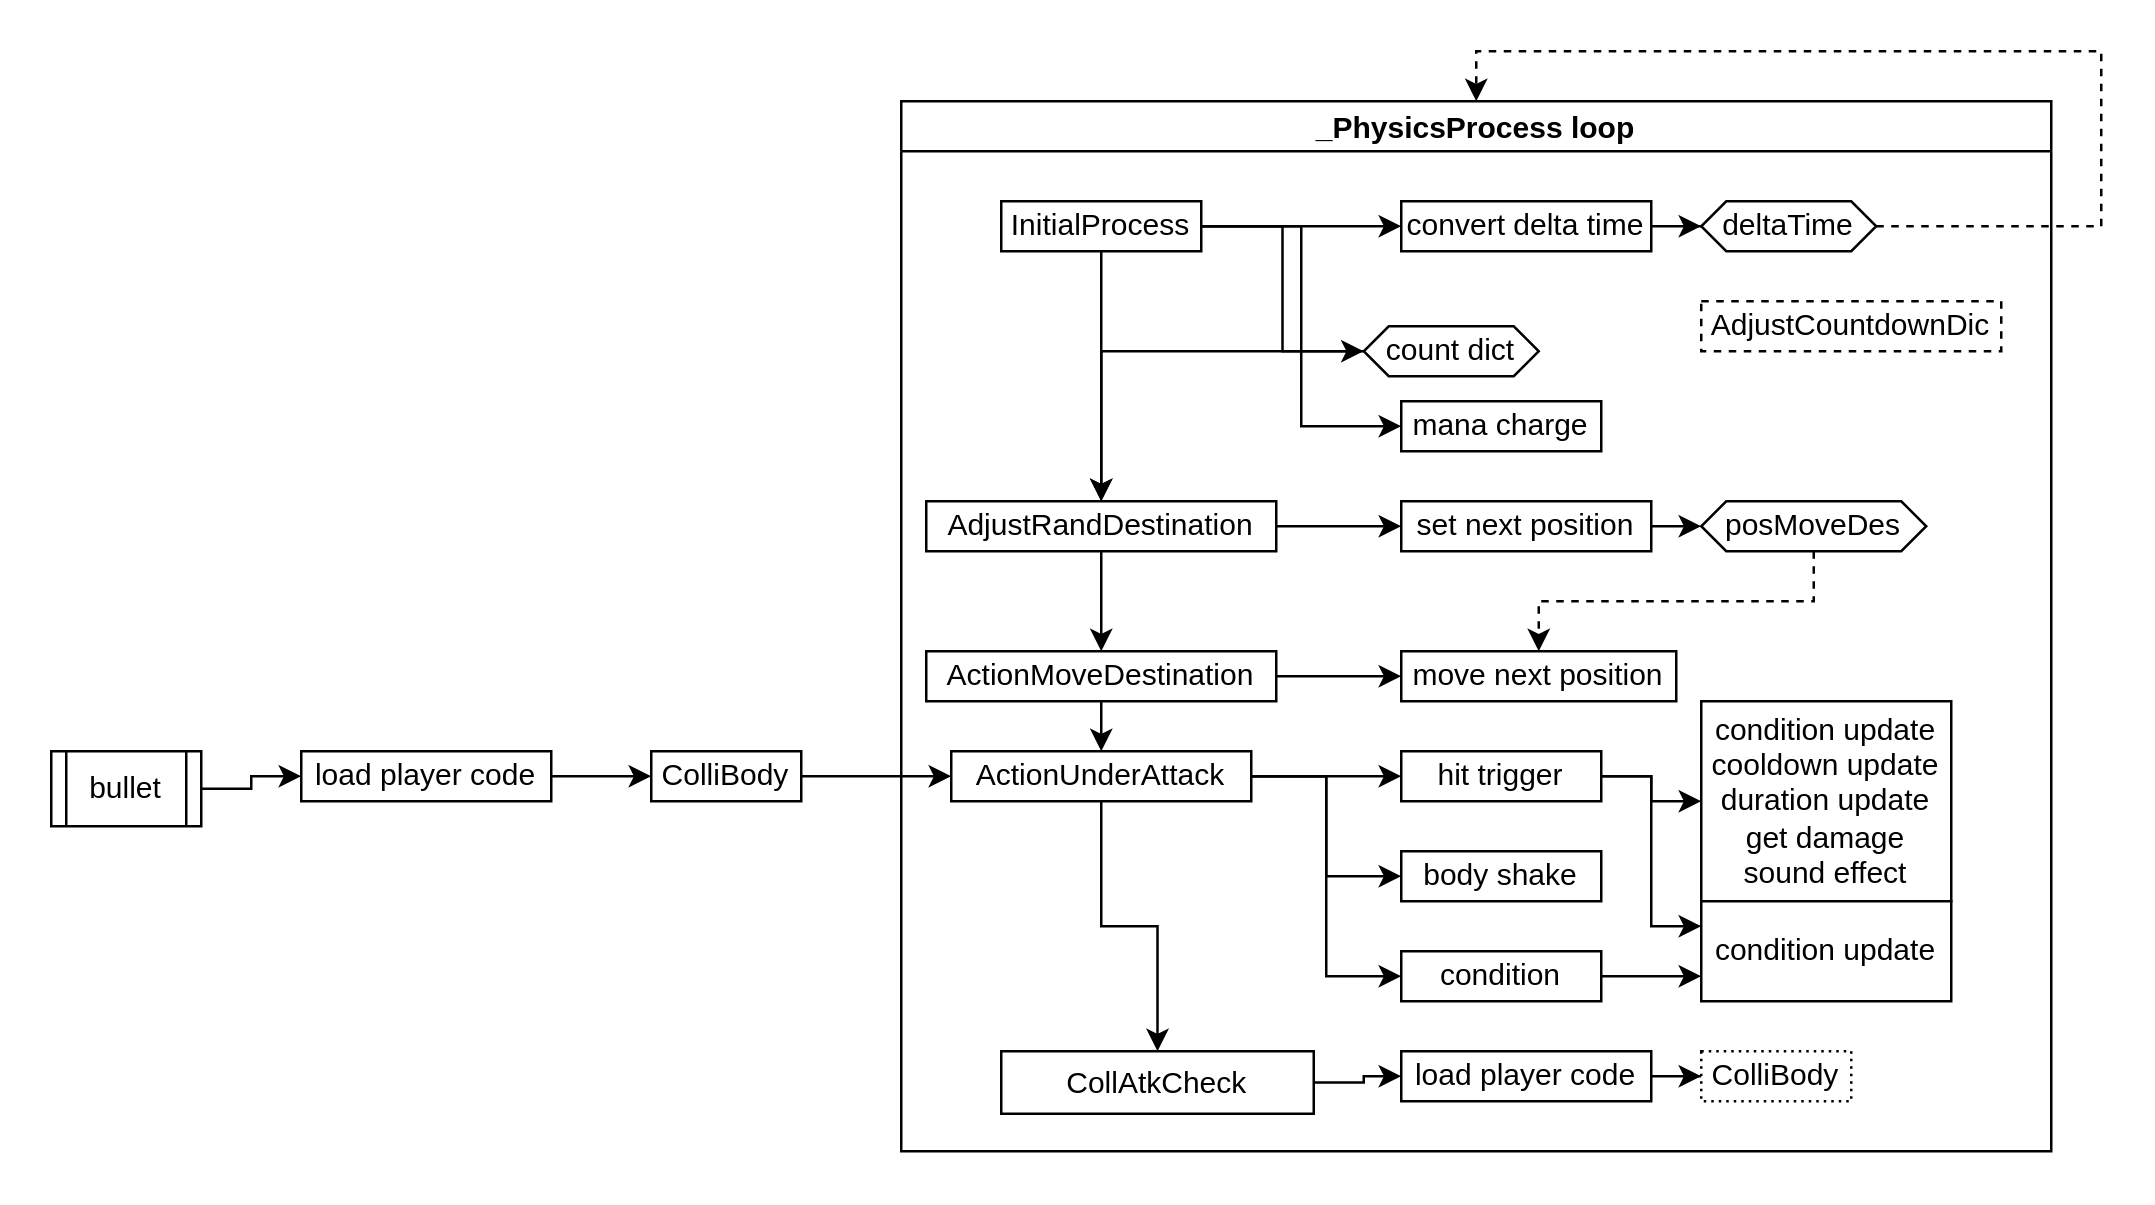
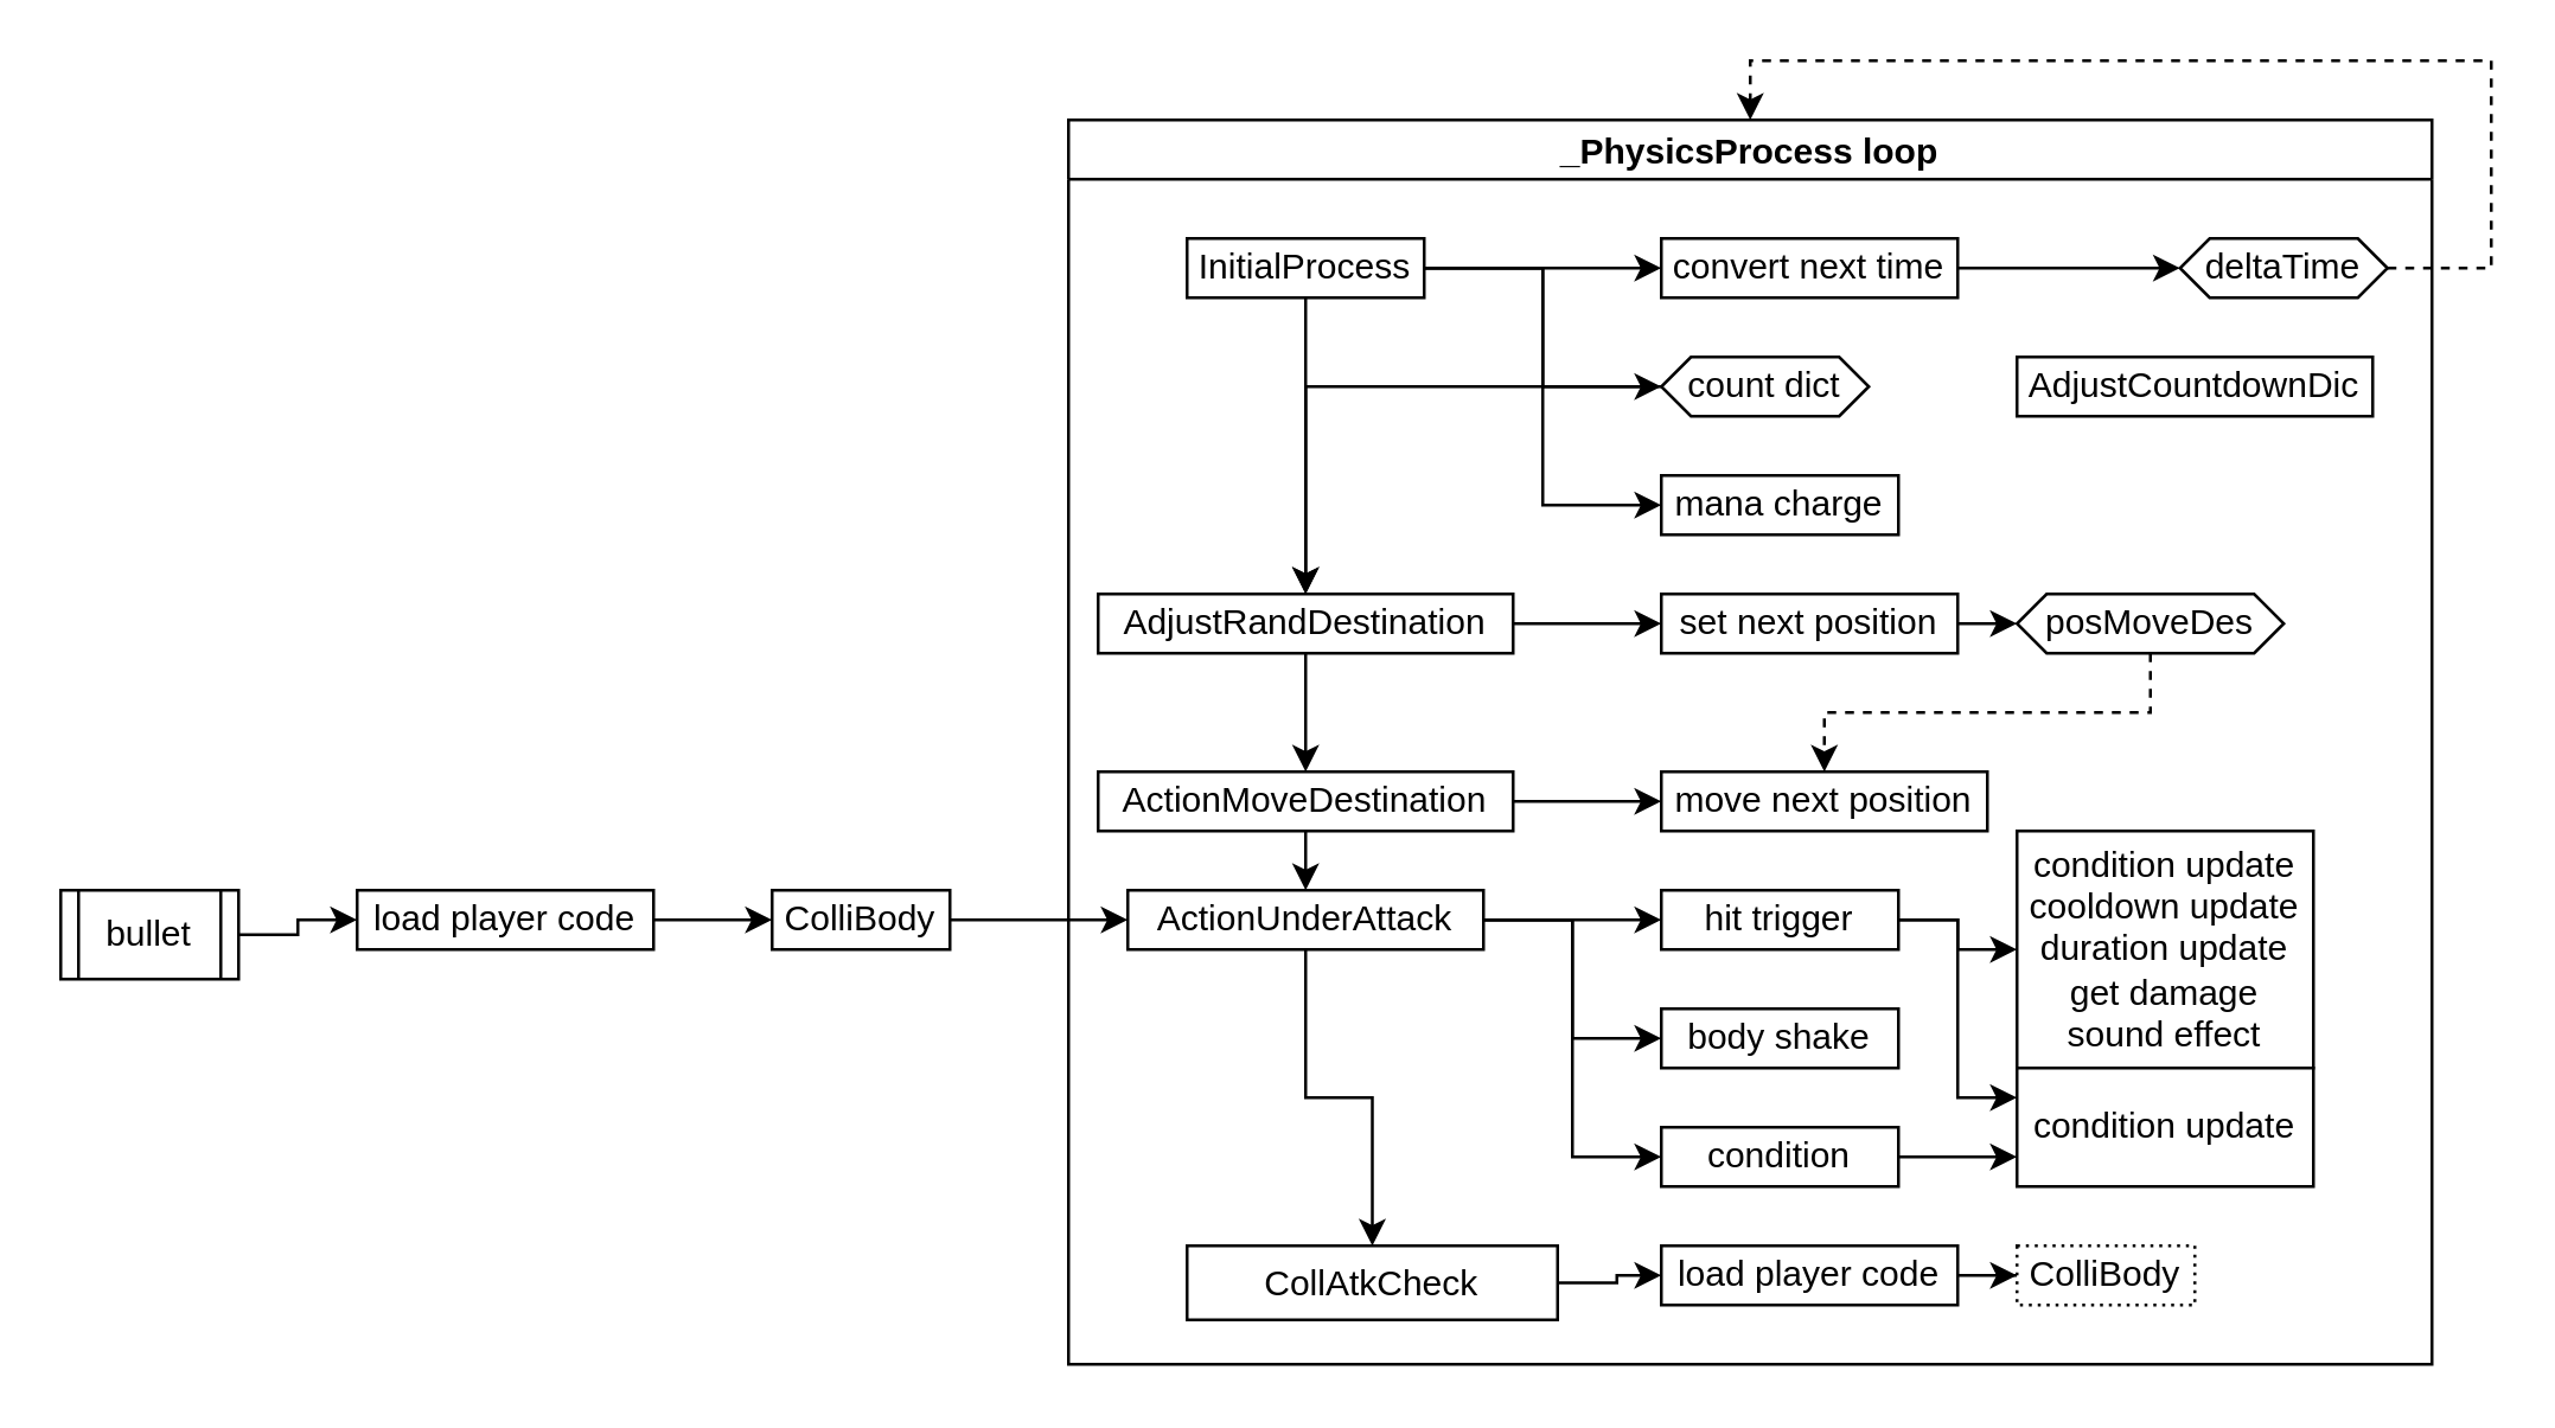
  <mxCell id="0" />
  <mxCell id="1" parent="0" />
  <mxCell id="2" value="_PhysicsProcess loop" style="swimlane;startSize=20;" vertex="1" parent="1"><mxGeometry x="360" y="40" width="460" height="420" as="geometry" /></mxCell>
- <mxCell id="3" value="AdjustCountdownDic" style="rounded=0;whiteSpace=wrap;html=1;dashed=1;" vertex="1" parent="2"><mxGeometry x="320" y="80" width="120" height="20" as="geometry" /></mxCell>
+ <mxCell id="3" value="AdjustCountdownDic" style="rounded=0;whiteSpace=wrap;html=1;" vertex="1" parent="2"><mxGeometry x="320" y="80" width="120" height="20" as="geometry" /></mxCell>
  <mxCell id="4" style="edgeStyle=orthogonalEdgeStyle;rounded=0;orthogonalLoop=1;jettySize=auto;html=1;" edge="1" parent="2" source="5" target="9"><mxGeometry relative="1" as="geometry" /></mxCell>
- <mxCell id="5" value="count dict" style="shape=hexagon;perimeter=hexagonPerimeter2;whiteSpace=wrap;html=1;fixedSize=1;size=10;" vertex="1" parent="2"><mxGeometry x="185" y="90" width="70" height="20" as="geometry" /></mxCell>
+ <mxCell id="5" value="count dict" style="shape=hexagon;perimeter=hexagonPerimeter2;whiteSpace=wrap;html=1;fixedSize=1;size=10;" vertex="1" parent="2"><mxGeometry x="200" y="80" width="70" height="20" as="geometry" /></mxCell>
  <mxCell id="6" value="mana charge" style="rounded=0;whiteSpace=wrap;html=1;" vertex="1" parent="2"><mxGeometry x="200" y="120" width="80" height="20" as="geometry" /></mxCell>
  <mxCell id="7" style="edgeStyle=orthogonalEdgeStyle;rounded=0;orthogonalLoop=1;jettySize=auto;html=1;entryX=0;entryY=0.5;entryDx=0;entryDy=0;" edge="1" parent="2" source="9" target="10"><mxGeometry relative="1" as="geometry" /></mxCell>
  <mxCell id="8" style="edgeStyle=orthogonalEdgeStyle;rounded=0;orthogonalLoop=1;jettySize=auto;html=1;entryX=0.5;entryY=0;entryDx=0;entryDy=0;" edge="1" parent="2" source="9" target="12"><mxGeometry relative="1" as="geometry" /></mxCell>
  <mxCell id="9" value="AdjustRandDestination" style="rounded=0;whiteSpace=wrap;html=1;" vertex="1" parent="2"><mxGeometry x="10" y="160" width="140" height="20" as="geometry" /></mxCell>
  <mxCell id="10" value="set next position" style="rounded=0;whiteSpace=wrap;html=1;" vertex="1" parent="2"><mxGeometry x="200" y="160" width="100" height="20" as="geometry" /></mxCell>
  <mxCell id="11" style="edgeStyle=orthogonalEdgeStyle;rounded=0;orthogonalLoop=1;jettySize=auto;html=1;entryX=0;entryY=0.5;entryDx=0;entryDy=0;" edge="1" parent="2" source="12" target="13"><mxGeometry relative="1" as="geometry" /></mxCell>
  <mxCell id="12" value="ActionMoveDestination" style="rounded=0;whiteSpace=wrap;html=1;" vertex="1" parent="2"><mxGeometry x="10" y="220" width="140" height="20" as="geometry" /></mxCell>
  <mxCell id="13" value="move next position" style="rounded=0;whiteSpace=wrap;html=1;" vertex="1" parent="2"><mxGeometry x="200" y="220" width="110" height="20" as="geometry" /></mxCell>
  <mxCell id="14" style="edgeStyle=orthogonalEdgeStyle;rounded=0;orthogonalLoop=1;jettySize=auto;html=1;entryX=0.5;entryY=0;entryDx=0;entryDy=0;dashed=1;" edge="1" parent="2" source="15" target="13"><mxGeometry relative="1" as="geometry"><Array as="points"><mxPoint x="365" y="200" /><mxPoint x="255" y="200" /></Array></mxGeometry></mxCell>
  <mxCell id="15" value="posMoveDes" style="shape=hexagon;perimeter=hexagonPerimeter2;whiteSpace=wrap;html=1;fixedSize=1;size=10;" vertex="1" parent="2"><mxGeometry x="320" y="160" width="90" height="20" as="geometry" /></mxCell>
  <mxCell id="16" value="" style="endArrow=classic;html=1;rounded=0;exitX=1;exitY=0.5;exitDx=0;exitDy=0;entryX=0;entryY=0.5;entryDx=0;entryDy=0;" edge="1" parent="2" source="10" target="15"><mxGeometry width="50" height="50" relative="1" as="geometry"><mxPoint x="50" y="260" as="sourcePoint" /><mxPoint x="100" y="210" as="targetPoint" /></mxGeometry></mxCell>
  <mxCell id="17" style="edgeStyle=orthogonalEdgeStyle;rounded=0;orthogonalLoop=1;jettySize=auto;html=1;entryX=0;entryY=0.5;entryDx=0;entryDy=0;" edge="1" parent="2" source="21" target="22"><mxGeometry relative="1" as="geometry" /></mxCell>
  <mxCell id="18" style="edgeStyle=orthogonalEdgeStyle;rounded=0;orthogonalLoop=1;jettySize=auto;html=1;entryX=0;entryY=0.5;entryDx=0;entryDy=0;" edge="1" parent="2" source="21" target="23"><mxGeometry relative="1" as="geometry" /></mxCell>
  <mxCell id="19" style="edgeStyle=orthogonalEdgeStyle;rounded=0;orthogonalLoop=1;jettySize=auto;html=1;entryX=0;entryY=0.5;entryDx=0;entryDy=0;" edge="1" parent="2" source="21" target="24"><mxGeometry relative="1" as="geometry" /></mxCell>
  <mxCell id="20" style="edgeStyle=orthogonalEdgeStyle;rounded=0;orthogonalLoop=1;jettySize=auto;html=1;entryX=0.5;entryY=0;entryDx=0;entryDy=0;" edge="1" parent="2" source="21" target="31"><mxGeometry relative="1" as="geometry" /></mxCell>
  <mxCell id="21" value="ActionUnderAttack" style="rounded=0;whiteSpace=wrap;html=1;" vertex="1" parent="2"><mxGeometry x="20" y="260" width="120" height="20" as="geometry" /></mxCell>
  <mxCell id="22" value="hit trigger" style="rounded=0;whiteSpace=wrap;html=1;" vertex="1" parent="2"><mxGeometry x="200" y="260" width="80" height="20" as="geometry" /></mxCell>
  <mxCell id="23" value="body shake" style="rounded=0;whiteSpace=wrap;html=1;" vertex="1" parent="2"><mxGeometry x="200" y="300" width="80" height="20" as="geometry" /></mxCell>
  <mxCell id="24" value="condition" style="rounded=0;whiteSpace=wrap;html=1;" vertex="1" parent="2"><mxGeometry x="200" y="340" width="80" height="20" as="geometry" /></mxCell>
  <mxCell id="25" value="condition update&lt;br&gt;cooldown update&lt;br&gt;duration update&lt;br&gt;get damage&lt;br&gt;sound effect" style="rounded=0;whiteSpace=wrap;html=1;" vertex="1" parent="2"><mxGeometry x="320" y="240" width="100" height="80" as="geometry" /></mxCell>
  <mxCell id="26" style="edgeStyle=orthogonalEdgeStyle;rounded=0;orthogonalLoop=1;jettySize=auto;html=1;entryX=0;entryY=0.5;entryDx=0;entryDy=0;" edge="1" parent="2" source="22" target="25"><mxGeometry relative="1" as="geometry" /></mxCell>
  <mxCell id="27" value="condition update" style="rounded=0;whiteSpace=wrap;html=1;" vertex="1" parent="2"><mxGeometry x="320" y="320" width="100" height="40" as="geometry" /></mxCell>
  <mxCell id="28" style="edgeStyle=orthogonalEdgeStyle;rounded=0;orthogonalLoop=1;jettySize=auto;html=1;entryX=0;entryY=0.25;entryDx=0;entryDy=0;" edge="1" parent="2" source="22" target="27"><mxGeometry relative="1" as="geometry" /></mxCell>
  <mxCell id="29" style="edgeStyle=orthogonalEdgeStyle;rounded=0;orthogonalLoop=1;jettySize=auto;html=1;entryX=0;entryY=0.75;entryDx=0;entryDy=0;" edge="1" parent="2" source="24" target="27"><mxGeometry relative="1" as="geometry" /></mxCell>
  <mxCell id="30" style="edgeStyle=orthogonalEdgeStyle;rounded=0;orthogonalLoop=1;jettySize=auto;html=1;entryX=0;entryY=0.5;entryDx=0;entryDy=0;" edge="1" parent="2" source="31" target="33"><mxGeometry relative="1" as="geometry" /></mxCell>
  <mxCell id="31" value="CollAtkCheck" style="rounded=0;whiteSpace=wrap;html=1;" vertex="1" parent="2"><mxGeometry x="40" y="380" width="125" height="25" as="geometry" /></mxCell>
  <mxCell id="32" style="edgeStyle=orthogonalEdgeStyle;rounded=0;orthogonalLoop=1;jettySize=auto;html=1;entryX=0;entryY=0.5;entryDx=0;entryDy=0;" edge="1" parent="2" source="33" target="34"><mxGeometry relative="1" as="geometry" /></mxCell>
  <mxCell id="33" value="load player code" style="rounded=0;whiteSpace=wrap;html=1;" vertex="1" parent="2"><mxGeometry x="200" y="380" width="100" height="20" as="geometry" /></mxCell>
  <mxCell id="34" value="ColliBody" style="rounded=0;whiteSpace=wrap;html=1;dashed=1;dashPattern=1 2;" vertex="1" parent="2"><mxGeometry x="320" y="380" width="60" height="20" as="geometry" /></mxCell>
  <mxCell id="35" value="" style="endArrow=classic;html=1;rounded=0;exitX=0.5;exitY=1;exitDx=0;exitDy=0;entryX=0.5;entryY=0;entryDx=0;entryDy=0;" edge="1" parent="2" source="12" target="21"><mxGeometry width="50" height="50" relative="1" as="geometry"><mxPoint x="50" y="260" as="sourcePoint" /><mxPoint x="100" y="210" as="targetPoint" /></mxGeometry></mxCell>
  <mxCell id="36" style="edgeStyle=orthogonalEdgeStyle;rounded=0;orthogonalLoop=1;jettySize=auto;html=1;entryX=0;entryY=0.5;entryDx=0;entryDy=0;" edge="1" parent="1" source="40" target="5"><mxGeometry relative="1" as="geometry" /></mxCell>
  <mxCell id="37" style="edgeStyle=orthogonalEdgeStyle;rounded=0;orthogonalLoop=1;jettySize=auto;html=1;entryX=0;entryY=0.5;entryDx=0;entryDy=0;" edge="1" parent="1" source="40" target="42"><mxGeometry relative="1" as="geometry" /></mxCell>
  <mxCell id="38" style="edgeStyle=orthogonalEdgeStyle;rounded=0;orthogonalLoop=1;jettySize=auto;html=1;entryX=0;entryY=0.5;entryDx=0;entryDy=0;" edge="1" parent="1" source="40" target="6"><mxGeometry relative="1" as="geometry" /></mxCell>
  <mxCell id="39" style="edgeStyle=orthogonalEdgeStyle;rounded=0;orthogonalLoop=1;jettySize=auto;html=1;entryX=0.5;entryY=0;entryDx=0;entryDy=0;" edge="1" parent="1" source="40" target="9"><mxGeometry relative="1" as="geometry" /></mxCell>
  <mxCell id="40" value="InitialProcess" style="rounded=0;whiteSpace=wrap;html=1;" vertex="1" parent="1"><mxGeometry x="400" y="80" width="80" height="20" as="geometry" /></mxCell>
  <mxCell id="41" style="edgeStyle=orthogonalEdgeStyle;rounded=0;orthogonalLoop=1;jettySize=auto;html=1;entryX=0;entryY=0.5;entryDx=0;entryDy=0;" edge="1" parent="1" source="42" target="43"><mxGeometry relative="1" as="geometry" /></mxCell>
- <mxCell id="42" value="convert delta time" style="rounded=0;whiteSpace=wrap;html=1;" vertex="1" parent="1"><mxGeometry x="560" y="80" width="100" height="20" as="geometry" /></mxCell>
- <mxCell id="43" value="deltaTime" style="shape=hexagon;perimeter=hexagonPerimeter2;whiteSpace=wrap;html=1;fixedSize=1;size=10;" vertex="1" parent="1"><mxGeometry x="680" y="80" width="70" height="20" as="geometry" /></mxCell>
+ <mxCell id="42" value="convert next time" style="rounded=0;whiteSpace=wrap;html=1;" vertex="1" parent="1"><mxGeometry x="560" y="80" width="100" height="20" as="geometry" /></mxCell>
+ <mxCell id="43" value="deltaTime" style="shape=hexagon;perimeter=hexagonPerimeter2;whiteSpace=wrap;html=1;fixedSize=1;size=10;" vertex="1" parent="1"><mxGeometry x="735" y="80" width="70" height="20" as="geometry" /></mxCell>
  <mxCell id="44" style="edgeStyle=orthogonalEdgeStyle;rounded=0;orthogonalLoop=1;jettySize=auto;html=1;entryX=0.5;entryY=0;entryDx=0;entryDy=0;dashed=1;exitX=1;exitY=0.5;exitDx=0;exitDy=0;" edge="1" parent="1" source="43" target="2"><mxGeometry relative="1" as="geometry"><mxPoint x="750" y="90" as="sourcePoint" /><mxPoint x="590" y="40" as="targetPoint" /><Array as="points"><mxPoint x="840" y="90" /><mxPoint x="840" y="20" /><mxPoint x="590" y="20" /></Array></mxGeometry></mxCell>
  <mxCell id="45" style="edgeStyle=orthogonalEdgeStyle;rounded=0;orthogonalLoop=1;jettySize=auto;html=1;entryX=0;entryY=0.5;entryDx=0;entryDy=0;" edge="1" parent="1" source="46" target="21"><mxGeometry relative="1" as="geometry" /></mxCell>
  <mxCell id="46" value="ColliBody" style="rounded=0;whiteSpace=wrap;html=1;" vertex="1" parent="1"><mxGeometry x="260" y="300" width="60" height="20" as="geometry" /></mxCell>
  <mxCell id="47" style="edgeStyle=orthogonalEdgeStyle;rounded=0;orthogonalLoop=1;jettySize=auto;html=1;entryX=0;entryY=0.5;entryDx=0;entryDy=0;" edge="1" parent="1" source="48" target="50"><mxGeometry relative="1" as="geometry" /></mxCell>
  <mxCell id="48" value="bullet" style="shape=process;whiteSpace=wrap;html=1;backgroundOutline=1;" vertex="1" parent="1"><mxGeometry x="20" y="300" width="60" height="30" as="geometry" /></mxCell>
  <mxCell id="49" style="edgeStyle=orthogonalEdgeStyle;rounded=0;orthogonalLoop=1;jettySize=auto;html=1;entryX=0;entryY=0.5;entryDx=0;entryDy=0;" edge="1" parent="1" source="50" target="46"><mxGeometry relative="1" as="geometry" /></mxCell>
  <mxCell id="50" value="load player code" style="rounded=0;whiteSpace=wrap;html=1;" vertex="1" parent="1"><mxGeometry x="120" y="300" width="100" height="20" as="geometry" /></mxCell>
